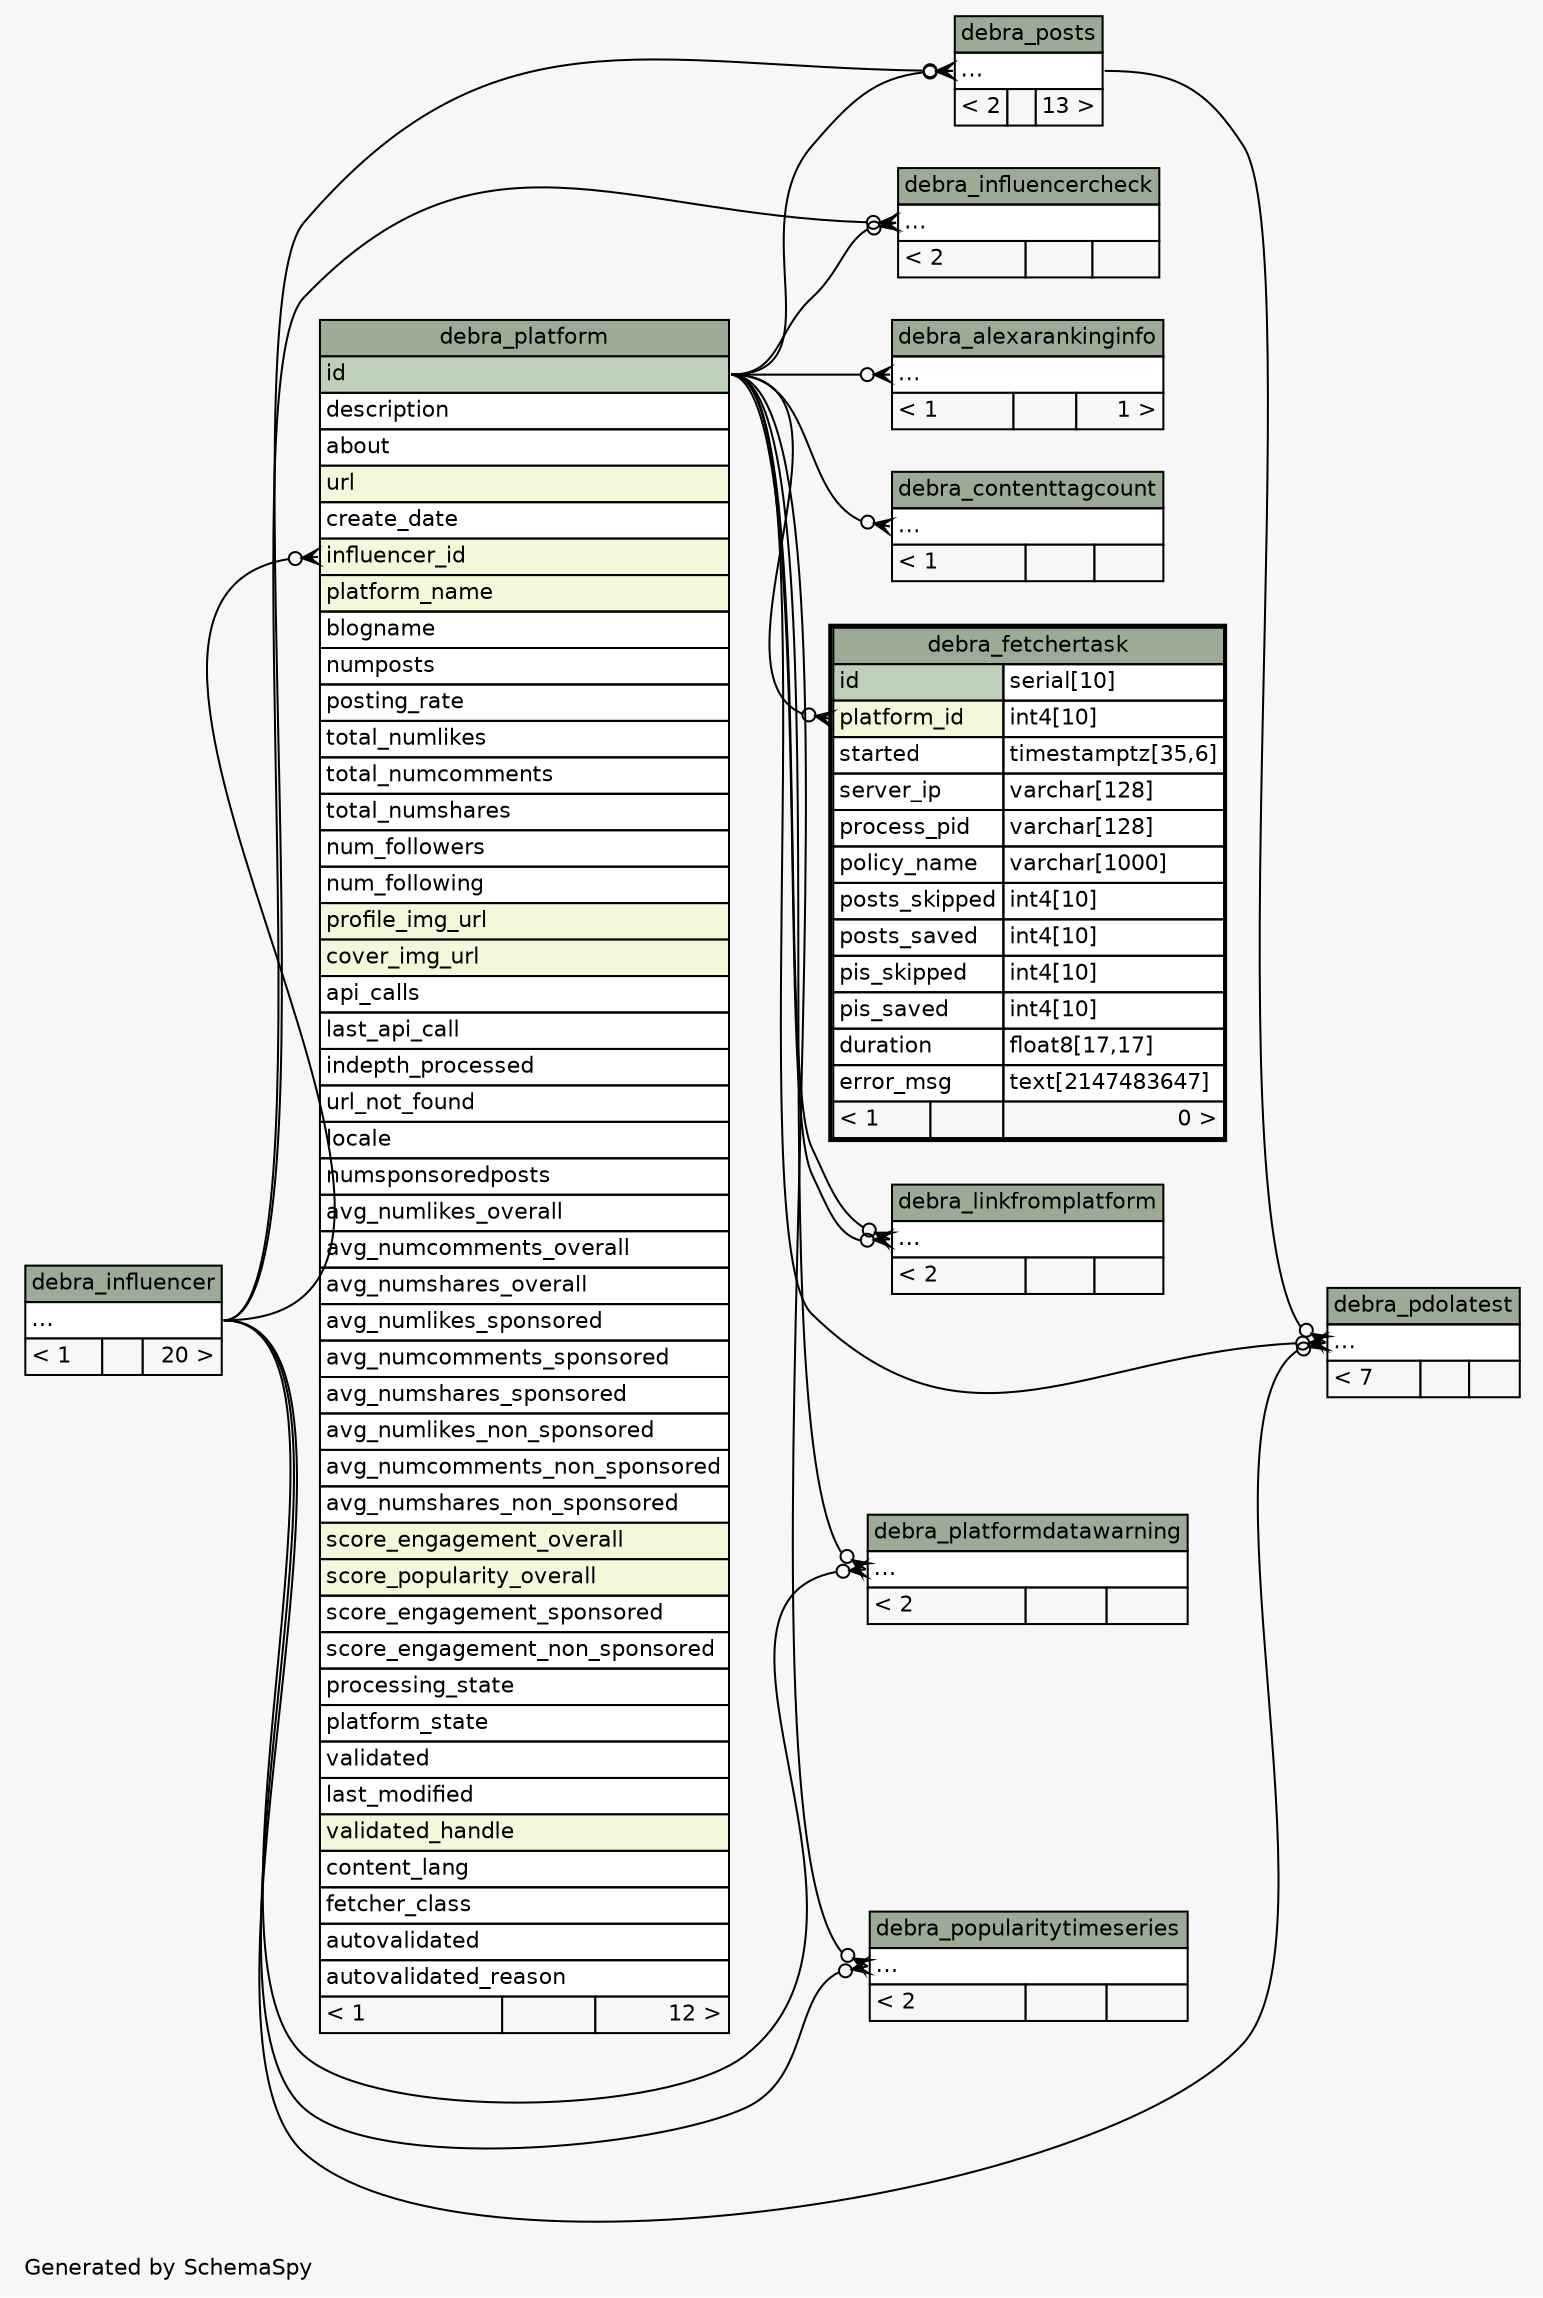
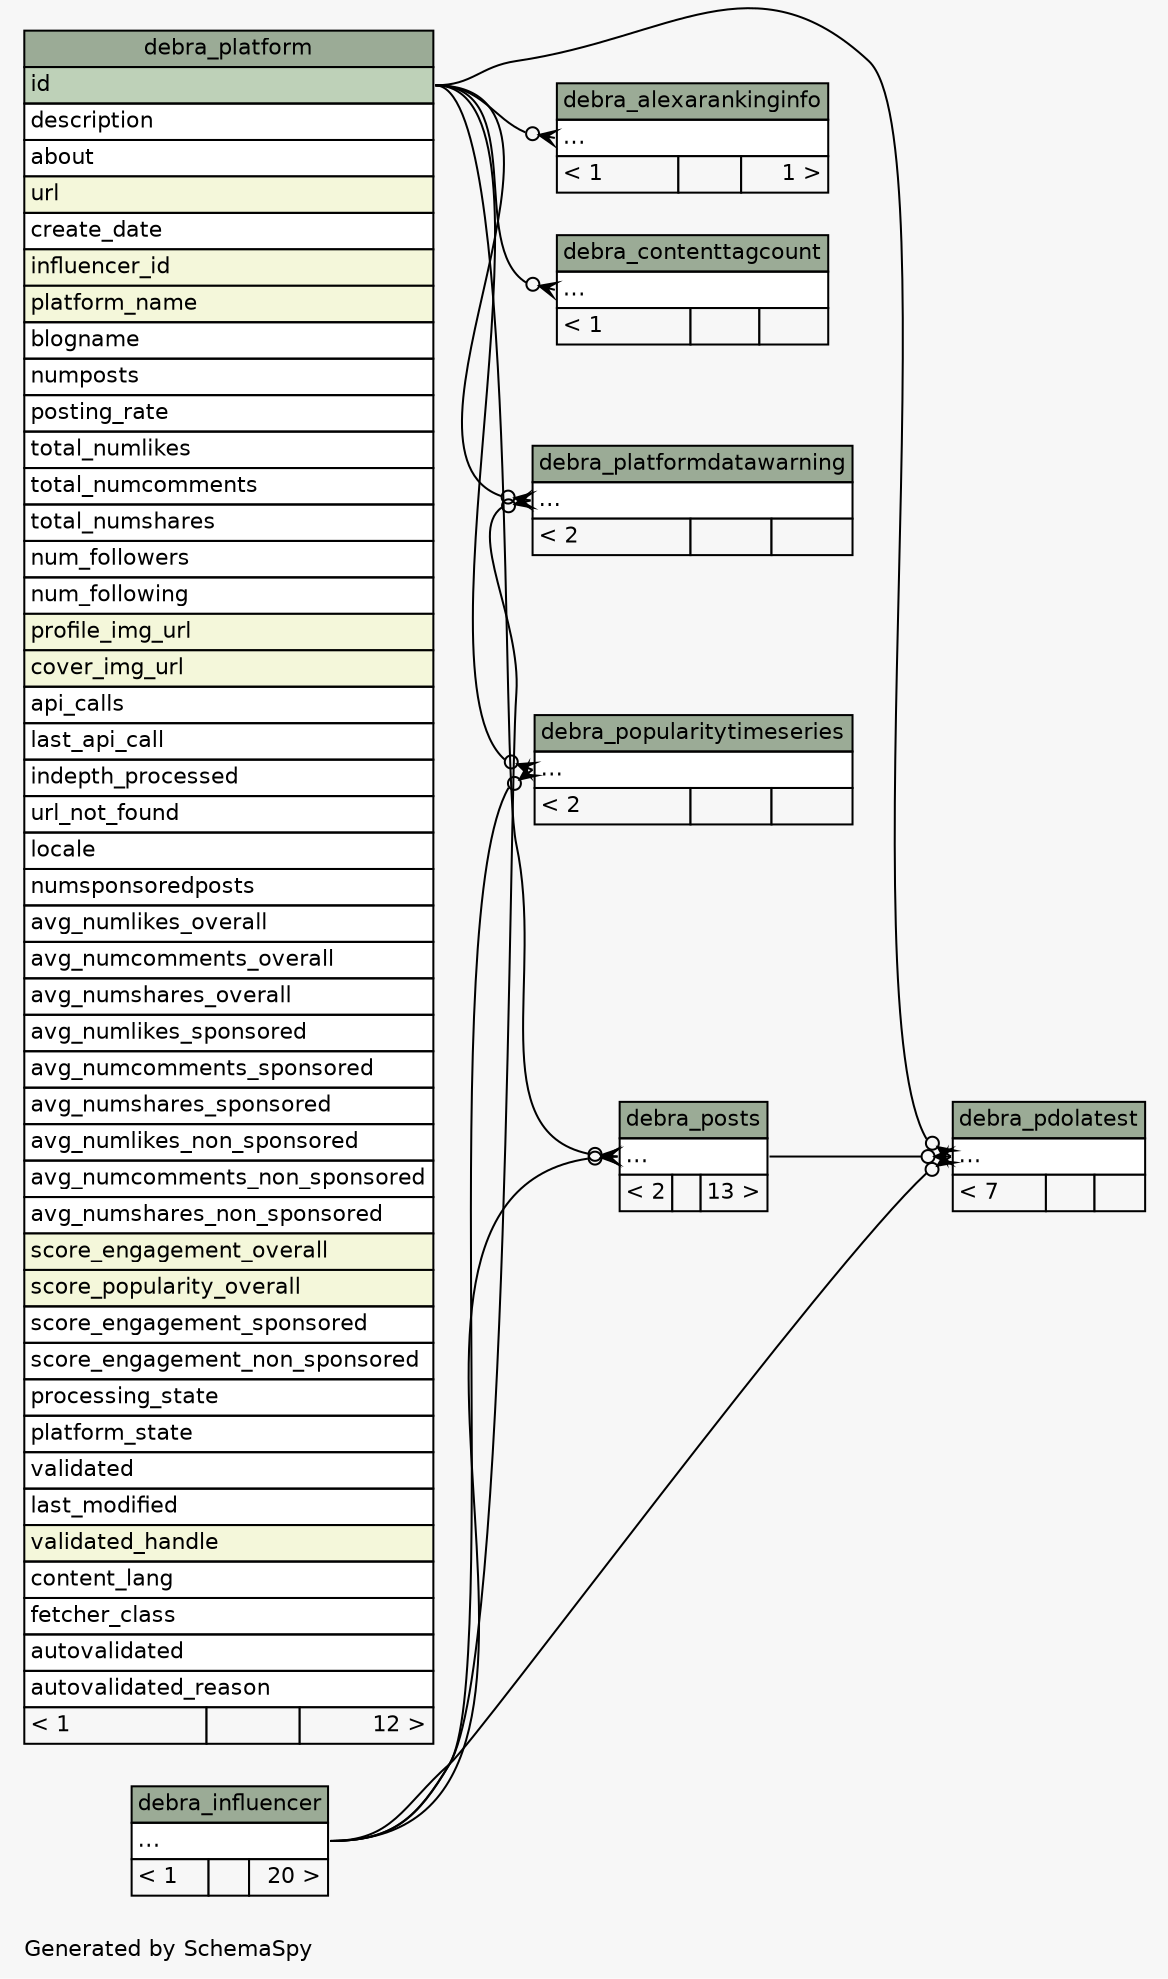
  digraph {
    bgcolor="#f7f7f7"
    fontname=Helvetica
    fontsize=11
    label="\nGenerated by SchemaSpy"
    labeljust=l
    nodesep=0.18
    rankdir=RL
    ranksep=0.46
    node [fontname=Helvetica fontsize=11 shape=plaintext]
    edge [arrowhead=none arrowsize=0.8 arrowtail=crowodot dir=back headport="id:e" tailport="elipses:w"]
    n1 [label=<     <TABLE BORDER="0" CELLBORDER="1" CELLSPACING="0" BGCOLOR="#ffffff">       <TR><TD COLSPAN="3" BGCOLOR="#9bab96" ALIGN="CENTER">debra_alexarankinginfo</TD></TR>       <TR><TD PORT="elipses" COLSPAN="3" ALIGN="LEFT">...</TD></TR>       <TR><TD ALIGN="LEFT" BGCOLOR="#f7f7f7">&lt; 1</TD><TD ALIGN="RIGHT" BGCOLOR="#f7f7f7">  </TD><TD ALIGN="RIGHT" BGCOLOR="#f7f7f7">1 &gt;</TD></TR>     </TABLE>>]
    n2 [label=<     <TABLE BORDER="0" CELLBORDER="1" CELLSPACING="0" BGCOLOR="#ffffff">       <TR><TD COLSPAN="3" BGCOLOR="#9bab96" ALIGN="CENTER">debra_platform</TD></TR>       <TR><TD PORT="id" COLSPAN="3" BGCOLOR="#bed1b8" ALIGN="LEFT">id</TD></TR>       <TR><TD PORT="description" COLSPAN="3" ALIGN="LEFT">description</TD></TR>       <TR><TD PORT="about" COLSPAN="3" ALIGN="LEFT">about</TD></TR>       <TR><TD PORT="url" COLSPAN="3" BGCOLOR="#f4f7da" ALIGN="LEFT">url</TD></TR>       <TR><TD PORT="create_date" COLSPAN="3" ALIGN="LEFT">create_date</TD></TR>       <TR><TD PORT="influencer_id" COLSPAN="3" BGCOLOR="#f4f7da" ALIGN="LEFT">influencer_id</TD></TR>       <TR><TD PORT="platform_name" COLSPAN="3" BGCOLOR="#f4f7da" ALIGN="LEFT">platform_name</TD></TR>       <TR><TD PORT="blogname" COLSPAN="3" ALIGN="LEFT">blogname</TD></TR>       <TR><TD PORT="numposts" COLSPAN="3" ALIGN="LEFT">numposts</TD></TR>       <TR><TD PORT="posting_rate" COLSPAN="3" ALIGN="LEFT">posting_rate</TD></TR>       <TR><TD PORT="total_numlikes" COLSPAN="3" ALIGN="LEFT">total_numlikes</TD></TR>       <TR><TD PORT="total_numcomments" COLSPAN="3" ALIGN="LEFT">total_numcomments</TD></TR>       <TR><TD PORT="total_numshares" COLSPAN="3" ALIGN="LEFT">total_numshares</TD></TR>       <TR><TD PORT="num_followers" COLSPAN="3" ALIGN="LEFT">num_followers</TD></TR>       <TR><TD PORT="num_following" COLSPAN="3" ALIGN="LEFT">num_following</TD></TR>       <TR><TD PORT="profile_img_url" COLSPAN="3" BGCOLOR="#f4f7da" ALIGN="LEFT">profile_img_url</TD></TR>       <TR><TD PORT="cover_img_url" COLSPAN="3" BGCOLOR="#f4f7da" ALIGN="LEFT">cover_img_url</TD></TR>       <TR><TD PORT="api_calls" COLSPAN="3" ALIGN="LEFT">api_calls</TD></TR>       <TR><TD PORT="last_api_call" COLSPAN="3" ALIGN="LEFT">last_api_call</TD></TR>       <TR><TD PORT="indepth_processed" COLSPAN="3" ALIGN="LEFT">indepth_processed</TD></TR>       <TR><TD PORT="url_not_found" COLSPAN="3" ALIGN="LEFT">url_not_found</TD></TR>       <TR><TD PORT="locale" COLSPAN="3" ALIGN="LEFT">locale</TD></TR>       <TR><TD PORT="numsponsoredposts" COLSPAN="3" ALIGN="LEFT">numsponsoredposts</TD></TR>       <TR><TD PORT="avg_numlikes_overall" COLSPAN="3" ALIGN="LEFT">avg_numlikes_overall</TD></TR>       <TR><TD PORT="avg_numcomments_overall" COLSPAN="3" ALIGN="LEFT">avg_numcomments_overall</TD></TR>       <TR><TD PORT="avg_numshares_overall" COLSPAN="3" ALIGN="LEFT">avg_numshares_overall</TD></TR>       <TR><TD PORT="avg_numlikes_sponsored" COLSPAN="3" ALIGN="LEFT">avg_numlikes_sponsored</TD></TR>       <TR><TD PORT="avg_numcomments_sponsored" COLSPAN="3" ALIGN="LEFT">avg_numcomments_sponsored</TD></TR>       <TR><TD PORT="avg_numshares_sponsored" COLSPAN="3" ALIGN="LEFT">avg_numshares_sponsored</TD></TR>       <TR><TD PORT="avg_numlikes_non_sponsored" COLSPAN="3" ALIGN="LEFT">avg_numlikes_non_sponsored</TD></TR>       <TR><TD PORT="avg_numcomments_non_sponsored" COLSPAN="3" ALIGN="LEFT">avg_numcomments_non_sponsored</TD></TR>       <TR><TD PORT="avg_numshares_non_sponsored" COLSPAN="3" ALIGN="LEFT">avg_numshares_non_sponsored</TD></TR>       <TR><TD PORT="score_engagement_overall" COLSPAN="3" BGCOLOR="#f4f7da" ALIGN="LEFT">score_engagement_overall</TD></TR>       <TR><TD PORT="score_popularity_overall" COLSPAN="3" BGCOLOR="#f4f7da" ALIGN="LEFT">score_popularity_overall</TD></TR>       <TR><TD PORT="score_engagement_sponsored" COLSPAN="3" ALIGN="LEFT">score_engagement_sponsored</TD></TR>       <TR><TD PORT="score_engagement_non_sponsored" COLSPAN="3" ALIGN="LEFT">score_engagement_non_sponsored</TD></TR>       <TR><TD PORT="processing_state" COLSPAN="3" ALIGN="LEFT">processing_state</TD></TR>       <TR><TD PORT="platform_state" COLSPAN="3" ALIGN="LEFT">platform_state</TD></TR>       <TR><TD PORT="validated" COLSPAN="3" ALIGN="LEFT">validated</TD></TR>       <TR><TD PORT="last_modified" COLSPAN="3" ALIGN="LEFT">last_modified</TD></TR>       <TR><TD PORT="validated_handle" COLSPAN="3" BGCOLOR="#f4f7da" ALIGN="LEFT">validated_handle</TD></TR>       <TR><TD PORT="content_lang" COLSPAN="3" ALIGN="LEFT">content_lang</TD></TR>       <TR><TD PORT="fetcher_class" COLSPAN="3" ALIGN="LEFT">fetcher_class</TD></TR>       <TR><TD PORT="autovalidated" COLSPAN="3" ALIGN="LEFT">autovalidated</TD></TR>       <TR><TD PORT="autovalidated_reason" COLSPAN="3" ALIGN="LEFT">autovalidated_reason</TD></TR>       <TR><TD ALIGN="LEFT" BGCOLOR="#f7f7f7">&lt; 1</TD><TD ALIGN="RIGHT" BGCOLOR="#f7f7f7">  </TD><TD ALIGN="RIGHT" BGCOLOR="#f7f7f7">12 &gt;</TD></TR>     </TABLE>>]
    n3 [label=<     <TABLE BORDER="0" CELLBORDER="1" CELLSPACING="0" BGCOLOR="#ffffff">       <TR><TD COLSPAN="3" BGCOLOR="#9bab96" ALIGN="CENTER">debra_influencer</TD></TR>       <TR><TD PORT="elipses" COLSPAN="3" ALIGN="LEFT">...</TD></TR>       <TR><TD ALIGN="LEFT" BGCOLOR="#f7f7f7">&lt; 1</TD><TD ALIGN="RIGHT" BGCOLOR="#f7f7f7">  </TD><TD ALIGN="RIGHT" BGCOLOR="#f7f7f7">20 &gt;</TD></TR>     </TABLE>>]
    n4 [label=<     <TABLE BORDER="0" CELLBORDER="1" CELLSPACING="0" BGCOLOR="#ffffff">       <TR><TD COLSPAN="3" BGCOLOR="#9bab96" ALIGN="CENTER">debra_contenttagcount</TD></TR>       <TR><TD PORT="elipses" COLSPAN="3" ALIGN="LEFT">...</TD></TR>       <TR><TD ALIGN="LEFT" BGCOLOR="#f7f7f7">&lt; 1</TD><TD ALIGN="RIGHT" BGCOLOR="#f7f7f7">  </TD><TD ALIGN="RIGHT" BGCOLOR="#f7f7f7">  </TD></TR>     </TABLE>>]
-   n5 [label=<     <TABLE BORDER="2" CELLBORDER="1" CELLSPACING="0" BGCOLOR="#ffffff">       <TR><TD COLSPAN="3" BGCOLOR="#9bab96" ALIGN="CENTER">debra_fetchertask</TD></TR>       <TR><TD PORT="id" COLSPAN="2" BGCOLOR="#bed1b8" ALIGN="LEFT">id</TD><TD PORT="id.type" ALIGN="LEFT">serial[10]</TD></TR>       <TR><TD PORT="platform_id" COLSPAN="2" BGCOLOR="#f4f7da" ALIGN="LEFT">platform_id</TD><TD PORT="platform_id.type" ALIGN="LEFT">int4[10]</TD></TR>       <TR><TD PORT="started" COLSPAN="2" ALIGN="LEFT">started</TD><TD PORT="started.type" ALIGN="LEFT">timestamptz[35,6]</TD></TR>       <TR><TD PORT="server_ip" COLSPAN="2" ALIGN="LEFT">server_ip</TD><TD PORT="server_ip.type" ALIGN="LEFT">varchar[128]</TD></TR>       <TR><TD PORT="process_pid" COLSPAN="2" ALIGN="LEFT">process_pid</TD><TD PORT="process_pid.type" ALIGN="LEFT">varchar[128]</TD></TR>       <TR><TD PORT="policy_name" COLSPAN="2" ALIGN="LEFT">policy_name</TD><TD PORT="policy_name.type" ALIGN="LEFT">varchar[1000]</TD></TR>       <TR><TD PORT="posts_skipped" COLSPAN="2" ALIGN="LEFT">posts_skipped</TD><TD PORT="posts_skipped.type" ALIGN="LEFT">int4[10]</TD></TR>       <TR><TD PORT="posts_saved" COLSPAN="2" ALIGN="LEFT">posts_saved</TD><TD PORT="posts_saved.type" ALIGN="LEFT">int4[10]</TD></TR>       <TR><TD PORT="pis_skipped" COLSPAN="2" ALIGN="LEFT">pis_skipped</TD><TD PORT="pis_skipped.type" ALIGN="LEFT">int4[10]</TD></TR>       <TR><TD PORT="pis_saved" COLSPAN="2" ALIGN="LEFT">pis_saved</TD><TD PORT="pis_saved.type" ALIGN="LEFT">int4[10]</TD></TR>       <TR><TD PORT="duration" COLSPAN="2" ALIGN="LEFT">duration</TD><TD PORT="duration.type" ALIGN="LEFT">float8[17,17]</TD></TR>       <TR><TD PORT="error_msg" COLSPAN="2" ALIGN="LEFT">error_msg</TD><TD PORT="error_msg.type" ALIGN="LEFT">text[2147483647]</TD></TR>       <TR><TD ALIGN="LEFT" BGCOLOR="#f7f7f7">&lt; 1</TD><TD ALIGN="RIGHT" BGCOLOR="#f7f7f7">  </TD><TD ALIGN="RIGHT" BGCOLOR="#f7f7f7">0 &gt;</TD></TR>     </TABLE>>]
-   n6 [label=<     <TABLE BORDER="0" CELLBORDER="1" CELLSPACING="0" BGCOLOR="#ffffff">       <TR><TD COLSPAN="3" BGCOLOR="#9bab96" ALIGN="CENTER">debra_influencercheck</TD></TR>       <TR><TD PORT="elipses" COLSPAN="3" ALIGN="LEFT">...</TD></TR>       <TR><TD ALIGN="LEFT" BGCOLOR="#f7f7f7">&lt; 2</TD><TD ALIGN="RIGHT" BGCOLOR="#f7f7f7">  </TD><TD ALIGN="RIGHT" BGCOLOR="#f7f7f7">  </TD></TR>     </TABLE>>]
-   n7 [label=<     <TABLE BORDER="0" CELLBORDER="1" CELLSPACING="0" BGCOLOR="#ffffff">       <TR><TD COLSPAN="3" BGCOLOR="#9bab96" ALIGN="CENTER">debra_linkfromplatform</TD></TR>       <TR><TD PORT="elipses" COLSPAN="3" ALIGN="LEFT">...</TD></TR>       <TR><TD ALIGN="LEFT" BGCOLOR="#f7f7f7">&lt; 2</TD><TD ALIGN="RIGHT" BGCOLOR="#f7f7f7">  </TD><TD ALIGN="RIGHT" BGCOLOR="#f7f7f7">  </TD></TR>     </TABLE>>]
    n8 [label=<     <TABLE BORDER="0" CELLBORDER="1" CELLSPACING="0" BGCOLOR="#ffffff">       <TR><TD COLSPAN="3" BGCOLOR="#9bab96" ALIGN="CENTER">debra_pdolatest</TD></TR>       <TR><TD PORT="elipses" COLSPAN="3" ALIGN="LEFT">...</TD></TR>       <TR><TD ALIGN="LEFT" BGCOLOR="#f7f7f7">&lt; 7</TD><TD ALIGN="RIGHT" BGCOLOR="#f7f7f7">  </TD><TD ALIGN="RIGHT" BGCOLOR="#f7f7f7">  </TD></TR>     </TABLE>>]
    n9 [label=<     <TABLE BORDER="0" CELLBORDER="1" CELLSPACING="0" BGCOLOR="#ffffff">       <TR><TD COLSPAN="3" BGCOLOR="#9bab96" ALIGN="CENTER">debra_posts</TD></TR>       <TR><TD PORT="elipses" COLSPAN="3" ALIGN="LEFT">...</TD></TR>       <TR><TD ALIGN="LEFT" BGCOLOR="#f7f7f7">&lt; 2</TD><TD ALIGN="RIGHT" BGCOLOR="#f7f7f7">  </TD><TD ALIGN="RIGHT" BGCOLOR="#f7f7f7">13 &gt;</TD></TR>     </TABLE>>]
    n10 [label=<     <TABLE BORDER="0" CELLBORDER="1" CELLSPACING="0" BGCOLOR="#ffffff">       <TR><TD COLSPAN="3" BGCOLOR="#9bab96" ALIGN="CENTER">debra_platformdatawarning</TD></TR>       <TR><TD PORT="elipses" COLSPAN="3" ALIGN="LEFT">...</TD></TR>       <TR><TD ALIGN="LEFT" BGCOLOR="#f7f7f7">&lt; 2</TD><TD ALIGN="RIGHT" BGCOLOR="#f7f7f7">  </TD><TD ALIGN="RIGHT" BGCOLOR="#f7f7f7">  </TD></TR>     </TABLE>>]
    n11 [label=<     <TABLE BORDER="0" CELLBORDER="1" CELLSPACING="0" BGCOLOR="#ffffff">       <TR><TD COLSPAN="3" BGCOLOR="#9bab96" ALIGN="CENTER">debra_popularitytimeseries</TD></TR>       <TR><TD PORT="elipses" COLSPAN="3" ALIGN="LEFT">...</TD></TR>       <TR><TD ALIGN="LEFT" BGCOLOR="#f7f7f7">&lt; 2</TD><TD ALIGN="RIGHT" BGCOLOR="#f7f7f7">  </TD><TD ALIGN="RIGHT" BGCOLOR="#f7f7f7">  </TD></TR>     </TABLE>>]
    n1 -> n2
-   n2 -> n3 [headport="elipses:e" tailport="influencer_id:w"]
    n4 -> n2
-   n5 -> n2 [tailport="platform_id:w"]
-   n6 -> n2
-   n6 -> n3 [headport="elipses:e"]
-   n7 -> n2
-   n7 -> n2
    n8 -> n2
    n8 -> n3 [headport="elipses:e"]
    n8 -> n9 [headport="elipses:e"]
    n9 -> n2
    n9 -> n3 [headport="elipses:e"]
    n10 -> n2
    n10 -> n3 [headport="elipses:e"]
    n11 -> n2
    n11 -> n3 [headport="elipses:e"]
  }
